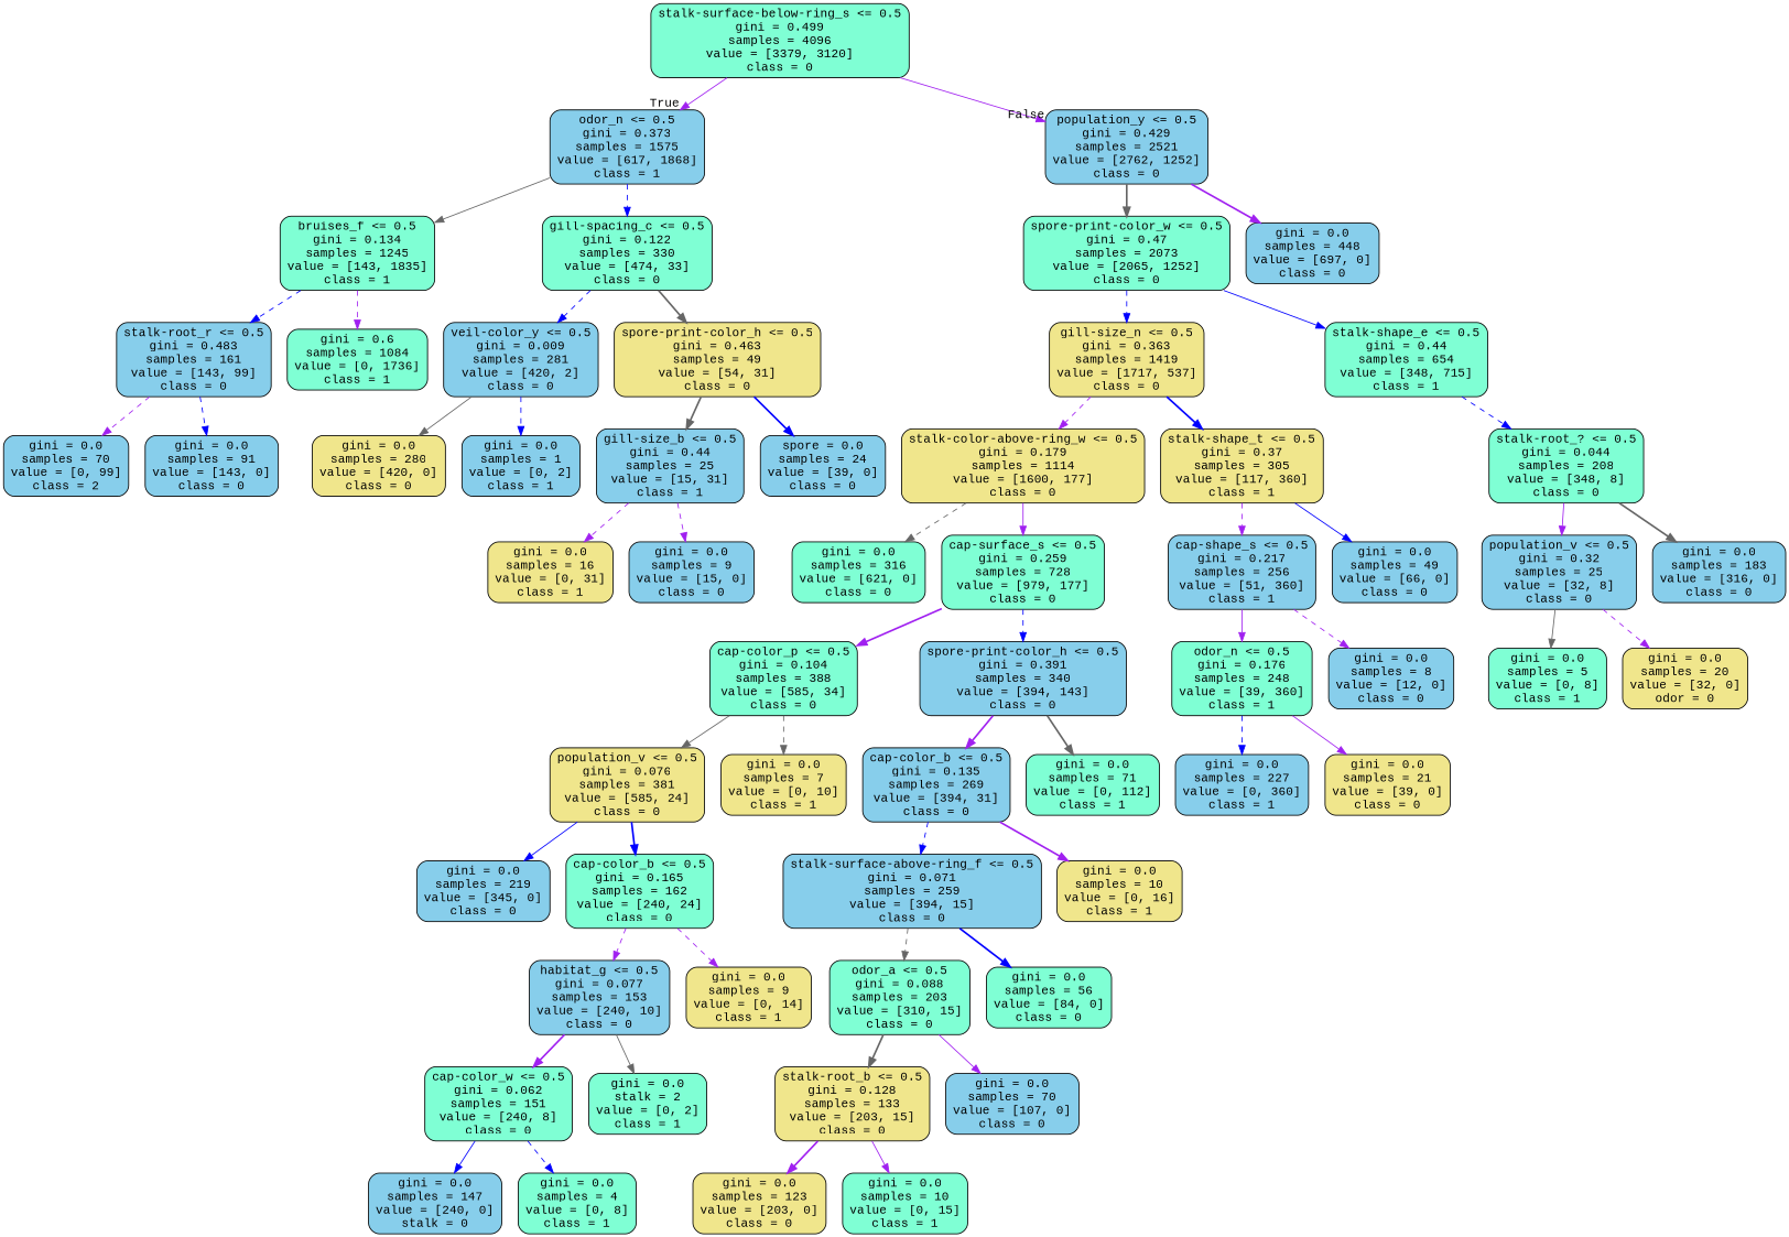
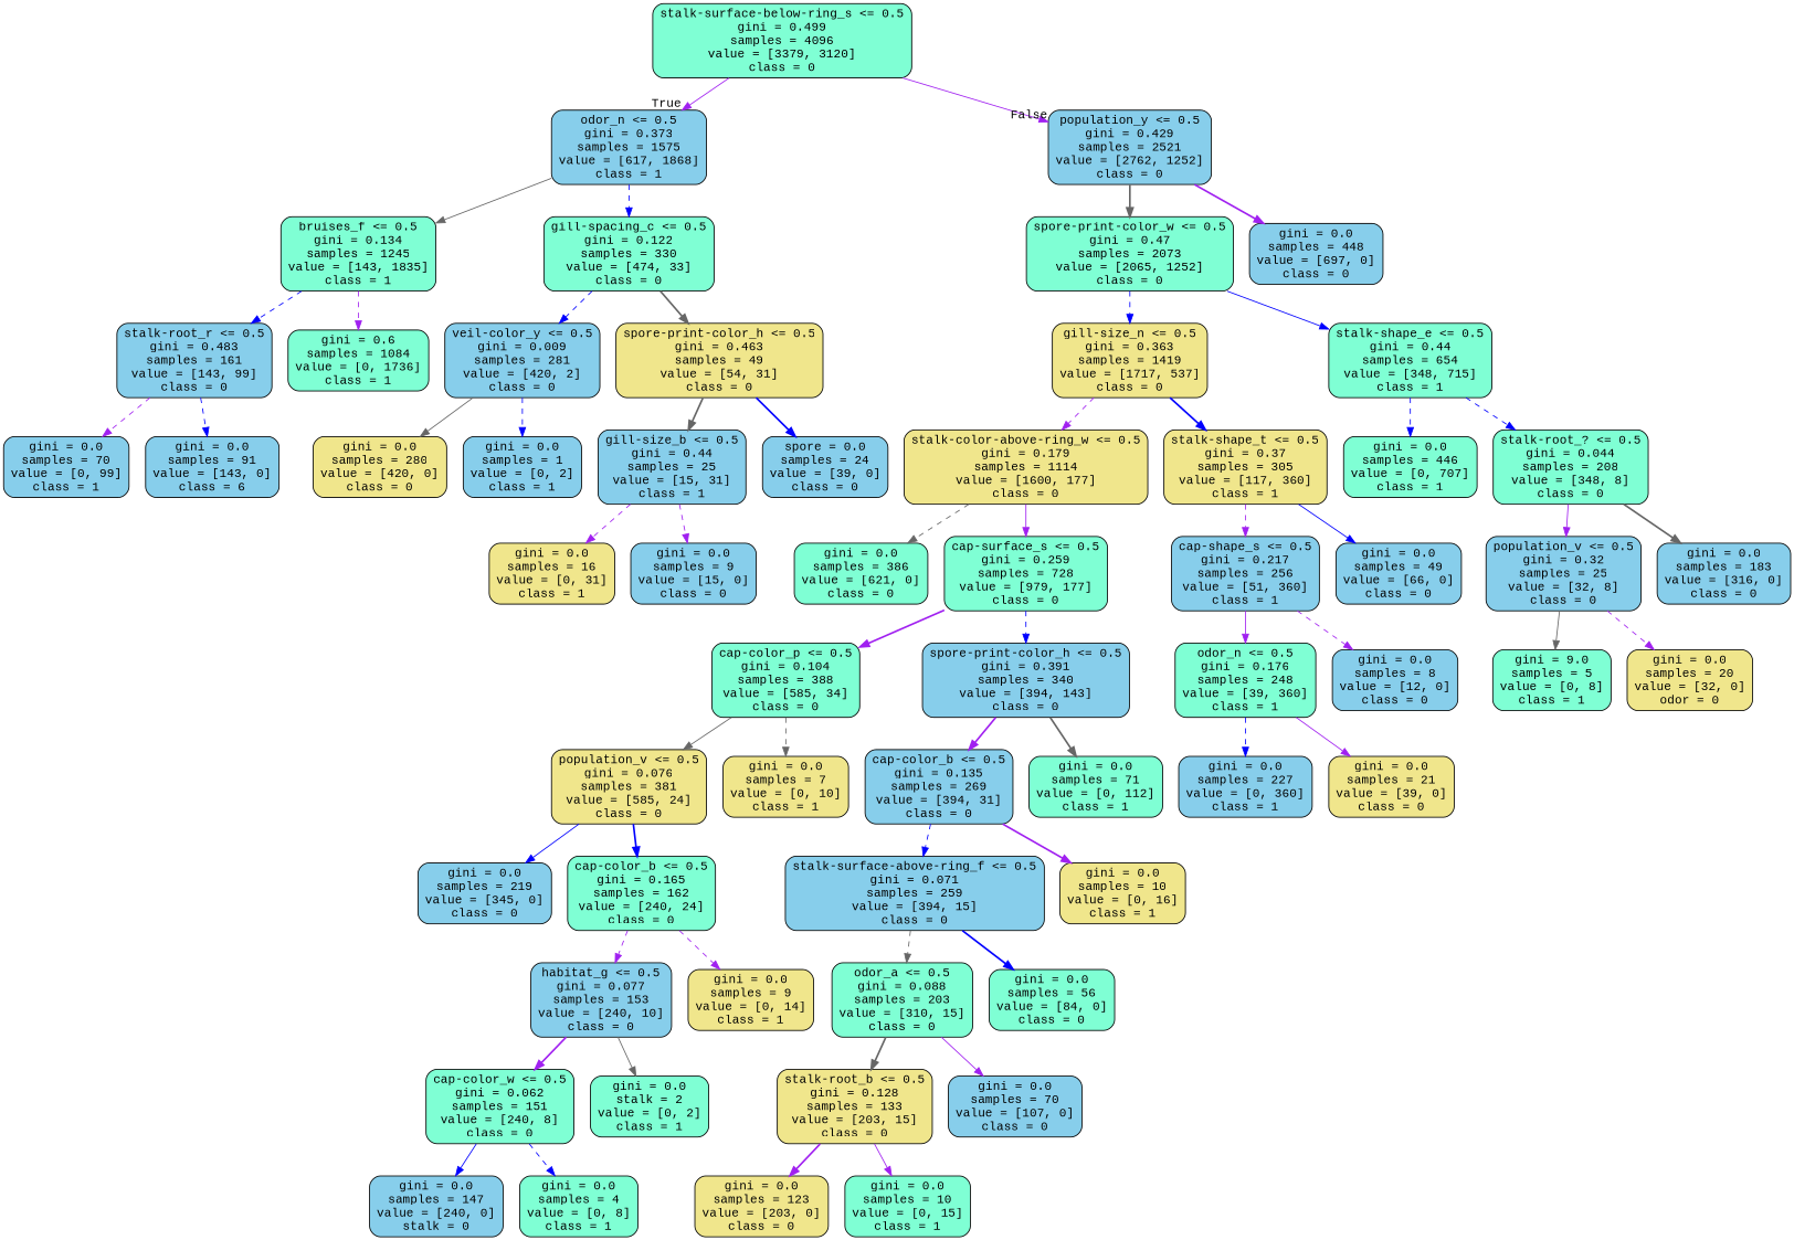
  digraph {
    fontname="Liberation Mono"
    node [color=black fillcolor=skyblue fontname="Liberation Mono" shape=box style="filled, rounded"]
    edge [color=purple fontname="Liberation Mono" style=dashed]
    n1 [fillcolor=aquamarine label="stalk-surface-below-ring_s <= 0.5\ngini = 0.499\nsamples = 4096\nvalue = [3379, 3120]\nclass = 0"]
    n2 [label="odor_n <= 0.5\ngini = 0.373\nsamples = 1575\nvalue = [617, 1868]\nclass = 1"]
    n3 [label="population_y <= 0.5\ngini = 0.429\nsamples = 2521\nvalue = [2762, 1252]\nclass = 0"]
    n4 [fillcolor=aquamarine label="bruises_f <= 0.5\ngini = 0.134\nsamples = 1245\nvalue = [143, 1835]\nclass = 1"]
    n5 [fillcolor=aquamarine label="gill-spacing_c <= 0.5\ngini = 0.122\nsamples = 330\nvalue = [474, 33]\nclass = 0"]
    n6 [fillcolor=aquamarine label="spore-print-color_w <= 0.5\ngini = 0.47\nsamples = 2073\nvalue = [2065, 1252]\nclass = 0"]
    n7 [label="gini = 0.0\nsamples = 448\nvalue = [697, 0]\nclass = 0"]
    n8 [label="stalk-root_r <= 0.5\ngini = 0.483\nsamples = 161\nvalue = [143, 99]\nclass = 0"]
    n9 [fillcolor=aquamarine label="gini = 0.6\nsamples = 1084\nvalue = [0, 1736]\nclass = 1"]
    n10 [label="veil-color_y <= 0.5\ngini = 0.009\nsamples = 281\nvalue = [420, 2]\nclass = 0"]
    n11 [fillcolor=khaki label="spore-print-color_h <= 0.5\ngini = 0.463\nsamples = 49\nvalue = [54, 31]\nclass = 0"]
-   n12 [label="gini = 0.0\nsamples = 70\nvalue = [0, 99]\nclass = 2"]
-   n13 [label="gini = 0.0\nsamples = 91\nvalue = [143, 0]\nclass = 0"]
+   n12 [label="gini = 0.0\nsamples = 70\nvalue = [0, 99]\nclass = 1"]
+   n13 [label="gini = 0.0\nsamples = 91\nvalue = [143, 0]\nclass = 6"]
    n14 [fillcolor=khaki label="gini = 0.0\nsamples = 280\nvalue = [420, 0]\nclass = 0"]
    n15 [label="gini = 0.0\nsamples = 1\nvalue = [0, 2]\nclass = 1"]
    n16 [label="gill-size_b <= 0.5\ngini = 0.44\nsamples = 25\nvalue = [15, 31]\nclass = 1"]
    n17 [label="spore = 0.0\nsamples = 24\nvalue = [39, 0]\nclass = 0"]
    n18 [fillcolor=khaki label="gini = 0.0\nsamples = 16\nvalue = [0, 31]\nclass = 1"]
    n19 [label="gini = 0.0\nsamples = 9\nvalue = [15, 0]\nclass = 0"]
    n20 [fillcolor=khaki label="gill-size_n <= 0.5\ngini = 0.363\nsamples = 1419\nvalue = [1717, 537]\nclass = 0"]
    n21 [fillcolor=aquamarine label="stalk-shape_e <= 0.5\ngini = 0.44\nsamples = 654\nvalue = [348, 715]\nclass = 1"]
    n22 [fillcolor=khaki label="stalk-color-above-ring_w <= 0.5\ngini = 0.179\nsamples = 1114\nvalue = [1600, 177]\nclass = 0"]
    n23 [fillcolor=khaki label="stalk-shape_t <= 0.5\ngini = 0.37\nsamples = 305\nvalue = [117, 360]\nclass = 1"]
+   n24 [fillcolor=aquamarine label="gini = 0.0\nsamples = 446\nvalue = [0, 707]\nclass = 1"]
    n25 [fillcolor=aquamarine label="stalk-root_? <= 0.5\ngini = 0.044\nsamples = 208\nvalue = [348, 8]\nclass = 0"]
-   n26 [fillcolor=aquamarine label="gini = 0.0\nsamples = 316\nvalue = [621, 0]\nclass = 0"]
+   n26 [fillcolor=aquamarine label="gini = 0.0\nsamples = 386\nvalue = [621, 0]\nclass = 0"]
    n27 [fillcolor=aquamarine label="cap-surface_s <= 0.5\ngini = 0.259\nsamples = 728\nvalue = [979, 177]\nclass = 0"]
    n28 [label="cap-shape_s <= 0.5\ngini = 0.217\nsamples = 256\nvalue = [51, 360]\nclass = 1"]
    n29 [label="gini = 0.0\nsamples = 49\nvalue = [66, 0]\nclass = 0"]
    n30 [fillcolor=aquamarine label="cap-color_p <= 0.5\ngini = 0.104\nsamples = 388\nvalue = [585, 34]\nclass = 0"]
    n31 [label="spore-print-color_h <= 0.5\ngini = 0.391\nsamples = 340\nvalue = [394, 143]\nclass = 0"]
    n32 [fillcolor=khaki label="population_v <= 0.5\ngini = 0.076\nsamples = 381\nvalue = [585, 24]\nclass = 0"]
    n33 [fillcolor=khaki label="gini = 0.0\nsamples = 7\nvalue = [0, 10]\nclass = 1"]
    n34 [label="cap-color_b <= 0.5\ngini = 0.135\nsamples = 269\nvalue = [394, 31]\nclass = 0"]
    n35 [fillcolor=aquamarine label="gini = 0.0\nsamples = 71\nvalue = [0, 112]\nclass = 1"]
    n36 [label="gini = 0.0\nsamples = 219\nvalue = [345, 0]\nclass = 0"]
    n37 [fillcolor=aquamarine label="cap-color_b <= 0.5\ngini = 0.165\nsamples = 162\nvalue = [240, 24]\nclass = 0"]
    n38 [label="habitat_g <= 0.5\ngini = 0.077\nsamples = 153\nvalue = [240, 10]\nclass = 0"]
    n39 [fillcolor=khaki label="gini = 0.0\nsamples = 9\nvalue = [0, 14]\nclass = 1"]
    n40 [fillcolor=aquamarine label="cap-color_w <= 0.5\ngini = 0.062\nsamples = 151\nvalue = [240, 8]\nclass = 0"]
    n41 [fillcolor=aquamarine label="gini = 0.0\nstalk = 2\nvalue = [0, 2]\nclass = 1"]
    n42 [label="gini = 0.0\nsamples = 147\nvalue = [240, 0]\nstalk = 0"]
    n43 [fillcolor=aquamarine label="gini = 0.0\nsamples = 4\nvalue = [0, 8]\nclass = 1"]
    n44 [label="stalk-surface-above-ring_f <= 0.5\ngini = 0.071\nsamples = 259\nvalue = [394, 15]\nclass = 0"]
    n45 [fillcolor=khaki label="gini = 0.0\nsamples = 10\nvalue = [0, 16]\nclass = 1"]
    n46 [fillcolor=aquamarine label="odor_a <= 0.5\ngini = 0.088\nsamples = 203\nvalue = [310, 15]\nclass = 0"]
    n47 [fillcolor=aquamarine label="gini = 0.0\nsamples = 56\nvalue = [84, 0]\nclass = 0"]
    n48 [fillcolor=khaki label="stalk-root_b <= 0.5\ngini = 0.128\nsamples = 133\nvalue = [203, 15]\nclass = 0"]
    n49 [label="gini = 0.0\nsamples = 70\nvalue = [107, 0]\nclass = 0"]
    n50 [fillcolor=khaki label="gini = 0.0\nsamples = 123\nvalue = [203, 0]\nclass = 0"]
    n51 [fillcolor=aquamarine label="gini = 0.0\nsamples = 10\nvalue = [0, 15]\nclass = 1"]
    n52 [fillcolor=aquamarine label="odor_n <= 0.5\ngini = 0.176\nsamples = 248\nvalue = [39, 360]\nclass = 1"]
    n53 [label="gini = 0.0\nsamples = 8\nvalue = [12, 0]\nclass = 0"]
    n54 [label="gini = 0.0\nsamples = 227\nvalue = [0, 360]\nclass = 1"]
    n55 [fillcolor=khaki label="gini = 0.0\nsamples = 21\nvalue = [39, 0]\nclass = 0"]
    n56 [label="population_v <= 0.5\ngini = 0.32\nsamples = 25\nvalue = [32, 8]\nclass = 0"]
    n57 [label="gini = 0.0\nsamples = 183\nvalue = [316, 0]\nclass = 0"]
-   n58 [fillcolor=aquamarine label="gini = 0.0\nsamples = 5\nvalue = [0, 8]\nclass = 1"]
+   n58 [fillcolor=aquamarine label="gini = 9.0\nsamples = 5\nvalue = [0, 8]\nclass = 1"]
    n59 [fillcolor=khaki label="gini = 0.0\nsamples = 20\nvalue = [32, 0]\nodor = 0"]
    n1 -> n2 [headlabel=True labelangle=45 labeldistance=2.5 style=solid]
    n1 -> n3 [headlabel=False labelangle=-45 labeldistance=2.5 style=solid]
    n2 -> n4 [color=gray40 style=solid]
    n2 -> n5 [color=blue]
    n3 -> n6 [color=gray40 style=bold]
    n3 -> n7 [style=bold]
    n4 -> n8 [color=blue]
    n4 -> n9
    n5 -> n10 [color=blue]
    n5 -> n11 [color=gray40 style=bold]
    n6 -> n20 [color=blue]
    n6 -> n21 [color=blue style=solid]
    n8 -> n12
    n8 -> n13 [color=blue]
    n10 -> n14 [color=gray40 style=solid]
    n10 -> n15 [color=blue]
    n11 -> n16 [color=gray40 style=bold]
    n11 -> n17 [color=blue style=bold]
    n16 -> n18
    n16 -> n19
    n20 -> n22
    n20 -> n23 [color=blue style=bold]
+   n21 -> n24 [color=blue]
    n21 -> n25 [color=blue]
    n22 -> n26 [color=gray40]
    n22 -> n27 [style=solid]
    n23 -> n28
    n23 -> n29 [color=blue style=solid]
    n25 -> n56 [style=solid]
    n25 -> n57 [color=gray40 style=bold]
    n27 -> n30 [style=bold]
    n27 -> n31 [color=blue]
    n28 -> n52 [style=solid]
    n28 -> n53
    n30 -> n32 [color=gray40 style=solid]
    n30 -> n33 [color=gray40]
    n31 -> n34 [style=bold]
    n31 -> n35 [color=gray40 style=bold]
    n32 -> n36 [color=blue style=solid]
    n32 -> n37 [color=blue style=bold]
    n34 -> n44 [color=blue]
    n34 -> n45 [style=bold]
    n37 -> n38
    n37 -> n39
    n38 -> n40 [style=bold]
    n38 -> n41 [color=gray40 style=solid]
    n40 -> n42 [color=blue style=solid]
    n40 -> n43 [color=blue]
    n44 -> n46 [color=gray40]
    n44 -> n47 [color=blue style=bold]
    n46 -> n48 [color=gray40 style=bold]
    n46 -> n49 [style=solid]
    n48 -> n50 [style=bold]
    n48 -> n51 [style=solid]
    n52 -> n54 [color=blue]
    n52 -> n55 [style=solid]
    n56 -> n58 [color=gray40 style=solid]
    n56 -> n59
  }
